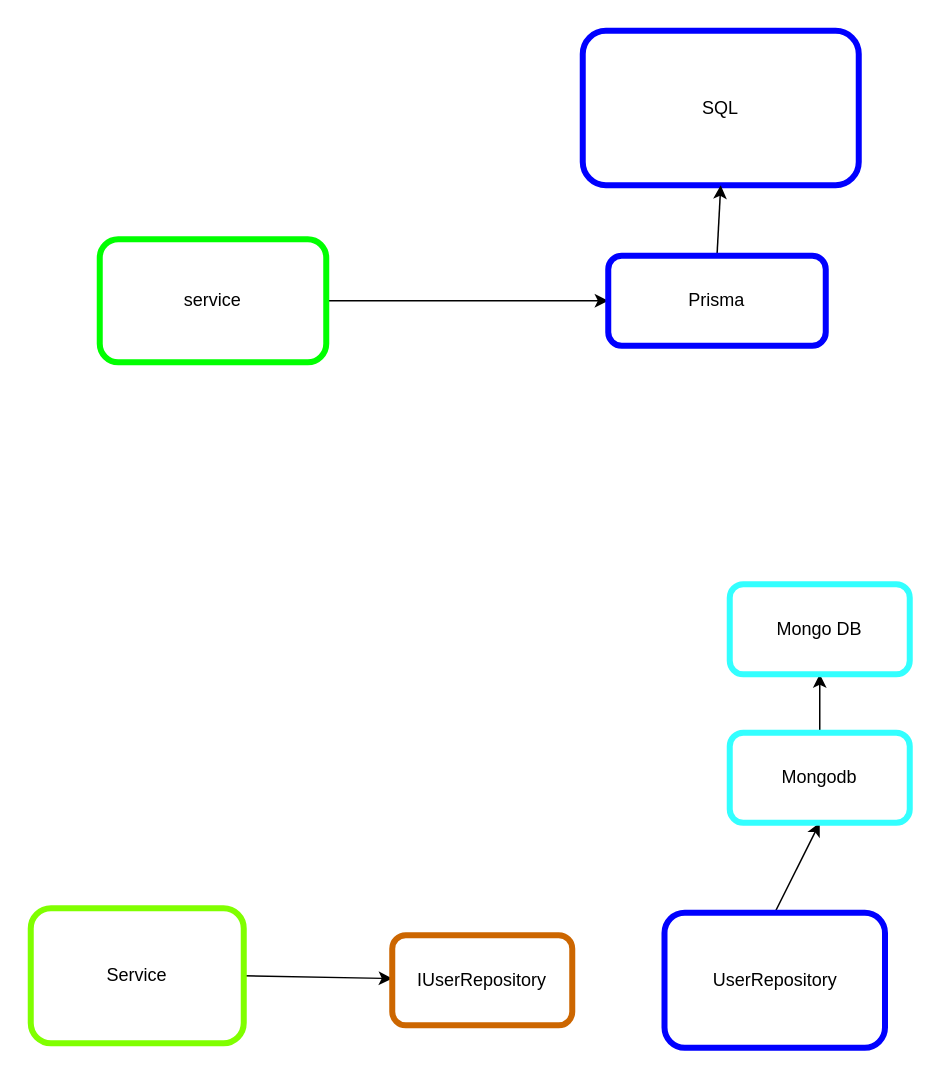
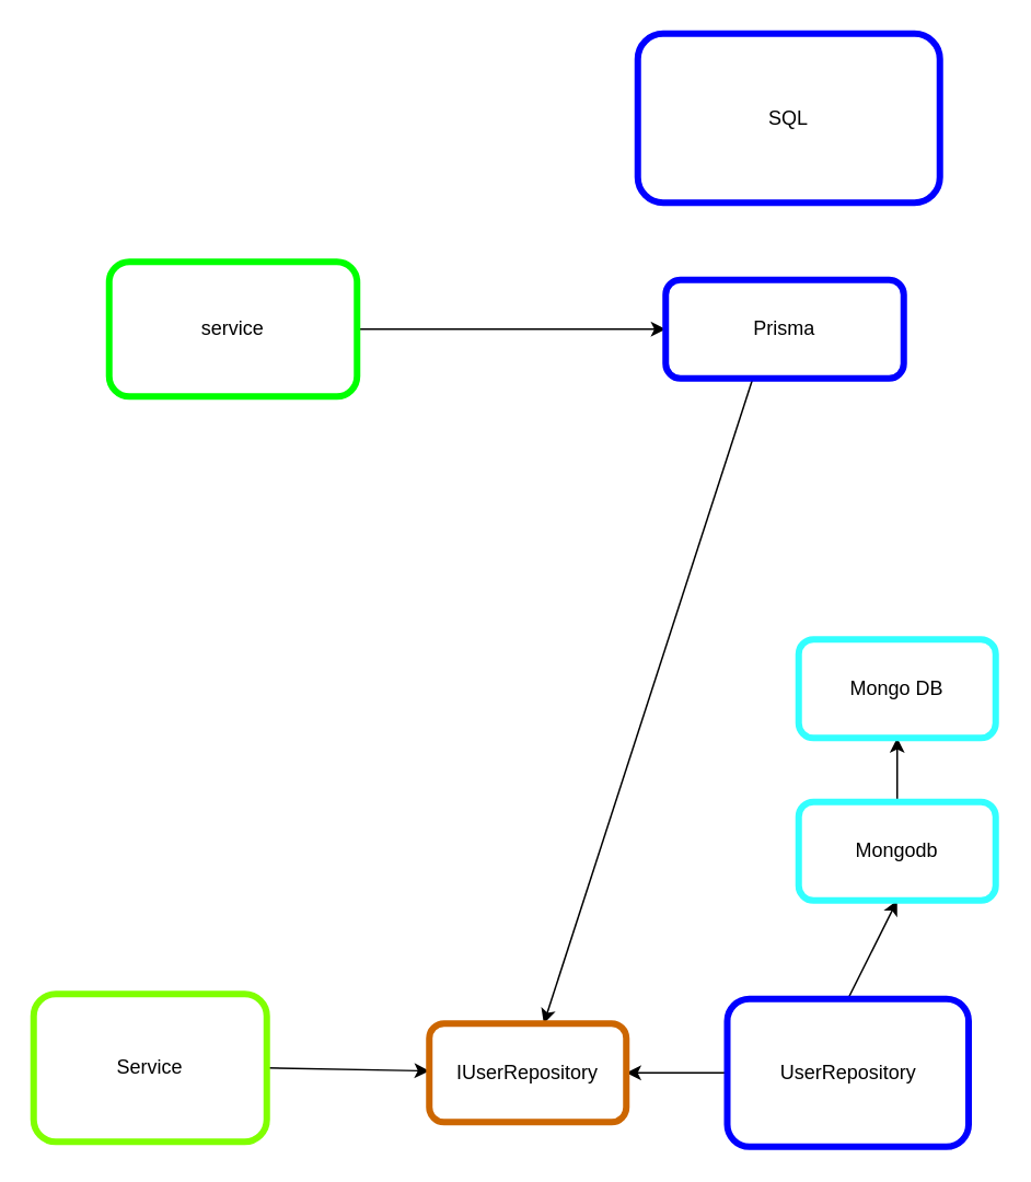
  <mxCell id="0" />
  <mxCell id="1" parent="0" />
  <mxCell id="2" style="edgeStyle=none;html=1;exitX=1;exitY=0.5;exitDx=0;exitDy=0;entryX=0;entryY=0.5;entryDx=0;entryDy=0;" edge="1" parent="1" source="3" target="6"><mxGeometry relative="1" as="geometry" /></mxCell>
  <mxCell id="3" value="service" style="rounded=1;whiteSpace=wrap;html=1;strokeWidth=4;strokeColor=#00FF00;" vertex="1" parent="1"><mxGeometry x="66" y="159" width="151" height="82" as="geometry" /></mxCell>
  <mxCell id="4" value="SQL" style="rounded=1;whiteSpace=wrap;html=1;strokeColor=#0000FF;strokeWidth=4;" vertex="1" parent="1"><mxGeometry x="388" y="20" width="184" height="103" as="geometry" /></mxCell>
- <mxCell id="5" style="edgeStyle=none;html=1;exitX=0.5;exitY=0;exitDx=0;exitDy=0;entryX=0.5;entryY=1;entryDx=0;entryDy=0;" edge="1" parent="1" source="6" target="4"><mxGeometry relative="1" as="geometry" /></mxCell>
+ <mxCell id="5" style="edgeStyle=none;html=1;exitX=0.5;exitY=0;exitDx=0;exitDy=0;" edge="1" parent="1" source="6" target="12"><mxGeometry relative="1" as="geometry" /></mxCell>
  <mxCell id="6" value="Prisma" style="rounded=1;whiteSpace=wrap;html=1;strokeColor=#0000FF;strokeWidth=4;" vertex="1" parent="1"><mxGeometry x="405" y="170" width="145" height="60" as="geometry" /></mxCell>
  <mxCell id="7" style="edgeStyle=none;html=1;exitX=1;exitY=0.5;exitDx=0;exitDy=0;" edge="1" parent="1" source="8" target="12"><mxGeometry relative="1" as="geometry" /></mxCell>
  <mxCell id="8" value="Service" style="rounded=1;whiteSpace=wrap;html=1;strokeColor=#80FF00;strokeWidth=4;" vertex="1" parent="1"><mxGeometry x="20" y="605" width="142" height="90" as="geometry" /></mxCell>
  <mxCell id="9" style="edgeStyle=none;html=1;exitX=0.5;exitY=0;exitDx=0;exitDy=0;entryX=0.5;entryY=1;entryDx=0;entryDy=0;" edge="1" parent="1" source="11" target="14"><mxGeometry relative="1" as="geometry" /></mxCell>
+ <mxCell id="10" style="edgeStyle=none;html=1;exitX=0;exitY=0.5;exitDx=0;exitDy=0;entryX=1;entryY=0.5;entryDx=0;entryDy=0;" edge="1" parent="1" source="11" target="12"><mxGeometry relative="1" as="geometry" /></mxCell>
  <mxCell id="11" value="UserRepository" style="rounded=1;whiteSpace=wrap;html=1;strokeColor=#0000FF;strokeWidth=4;" vertex="1" parent="1"><mxGeometry x="442.5" y="608" width="147" height="90" as="geometry" /></mxCell>
  <mxCell id="12" value="IUserRepository" style="rounded=1;whiteSpace=wrap;html=1;strokeColor=#CC6600;strokeWidth=4;" vertex="1" parent="1"><mxGeometry x="261" y="623" width="120" height="60" as="geometry" /></mxCell>
  <mxCell id="13" style="edgeStyle=none;html=1;exitX=0.5;exitY=0;exitDx=0;exitDy=0;entryX=0.5;entryY=1;entryDx=0;entryDy=0;" edge="1" parent="1" source="14" target="15"><mxGeometry relative="1" as="geometry" /></mxCell>
  <mxCell id="14" value="Mongodb" style="rounded=1;whiteSpace=wrap;html=1;strokeColor=#33FFFF;strokeWidth=4;" vertex="1" parent="1"><mxGeometry x="486" y="488" width="120" height="60" as="geometry" /></mxCell>
  <mxCell id="15" value="Mongo DB" style="rounded=1;whiteSpace=wrap;html=1;strokeColor=#33FFFF;strokeWidth=4;" vertex="1" parent="1"><mxGeometry x="486" y="389" width="120" height="60" as="geometry" /></mxCell>
